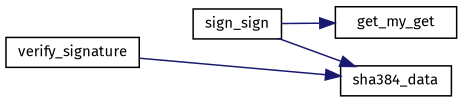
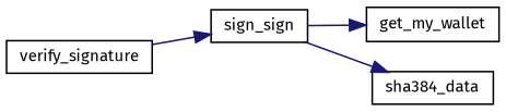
  digraph {
    fontname="Fira Sans"
    rankdir=LR
    node [color=black fillcolor=white fontname="Fira Sans" fontsize=10 shape=record style=filled]
    edge [color=midnightblue fontname="Fira Sans" fontsize=10 labelfontname=Helvetica labelfontsize=10 style=solid]
-   n1 [height=0.2 label=get_my_get width=0.4]
+   n1 [height=0.2 label=get_my_wallet width=0.4]
    n2 [height=0.2 label=sign_sign width=0.4]
    n3 [height=0.2 label=sha384_data width=0.4]
    n4 [height=0.2 label=verify_signature width=0.4]
    n2 -> n1
    n2 -> n3
-   n4 -> n3
+   n4 -> n2
  }
